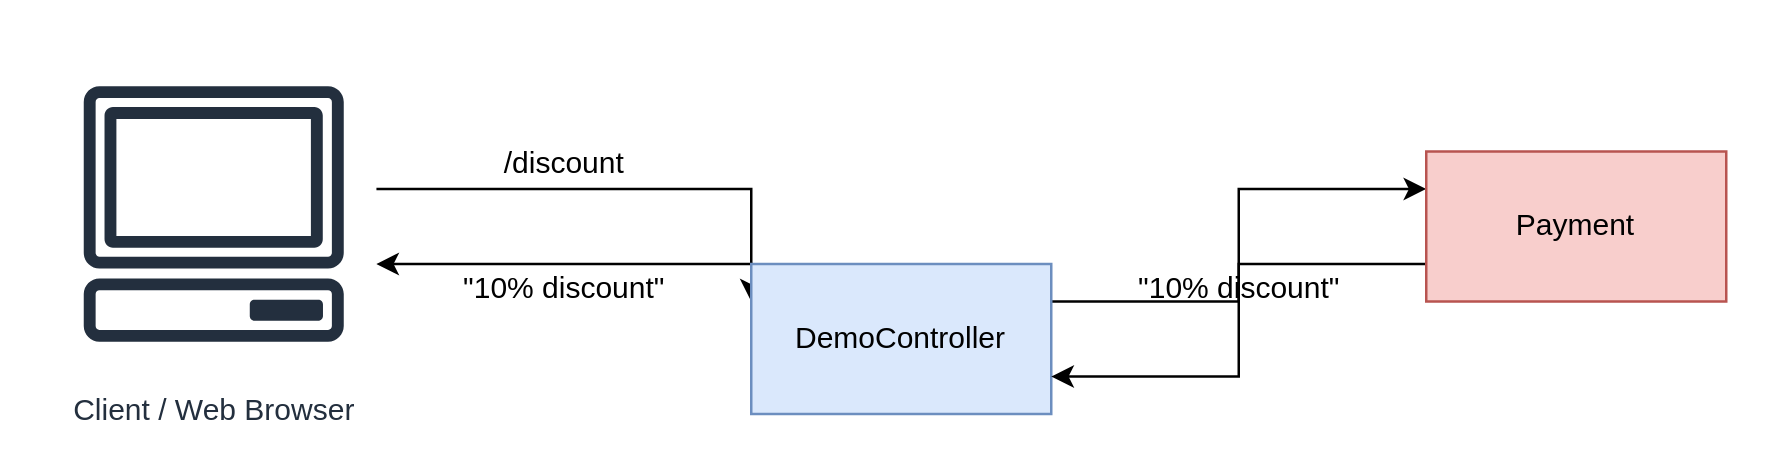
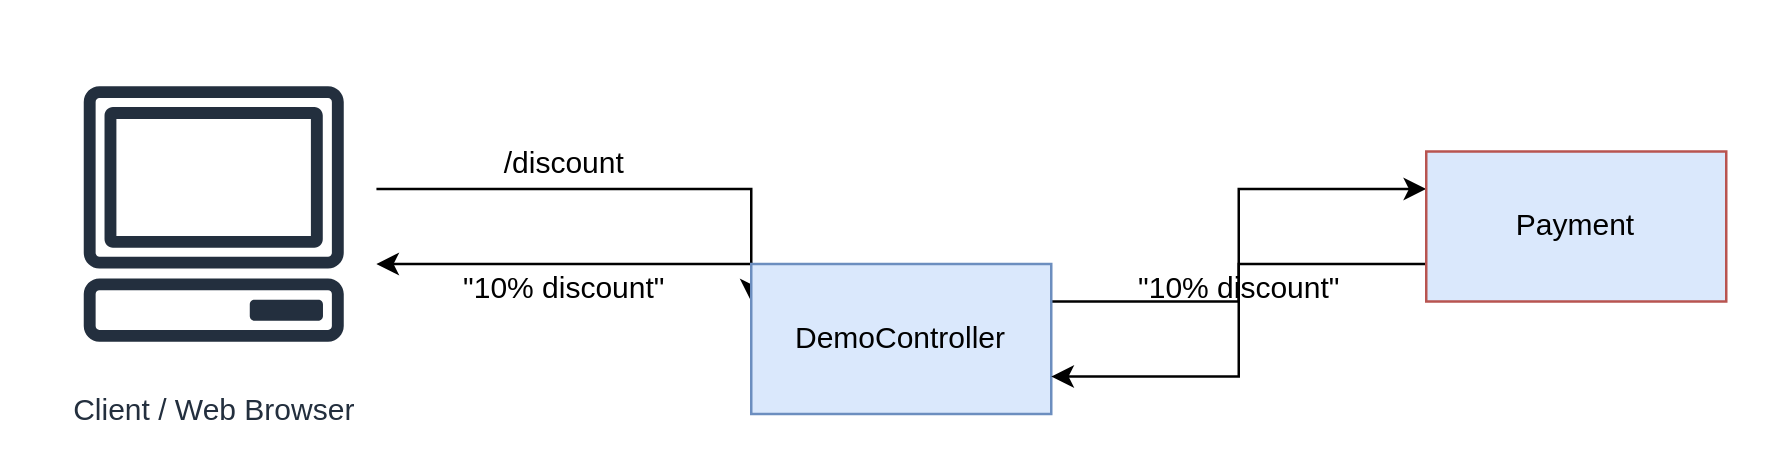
  <mxCell id="0" />
  <mxCell id="1" parent="0" />
  <mxCell id="2" style="edgeStyle=orthogonalEdgeStyle;rounded=0;orthogonalLoop=1;jettySize=auto;html=1;exitX=1;exitY=0.25;exitDx=0;exitDy=0;entryX=0;entryY=0.25;entryDx=0;entryDy=0;" edge="1" parent="1" source="5" target="7"><mxGeometry relative="1" as="geometry" /></mxCell>
  <mxCell id="3" style="edgeStyle=orthogonalEdgeStyle;rounded=0;orthogonalLoop=1;jettySize=auto;html=1;exitX=0;exitY=0.75;exitDx=0;exitDy=0;" edge="1" parent="1" source="5" target="8"><mxGeometry relative="1" as="geometry"><Array as="points"><mxPoint x="180" y="105" /><mxPoint x="180" y="105" /></Array></mxGeometry></mxCell>
  <mxCell id="4" style="edgeStyle=orthogonalEdgeStyle;rounded=0;orthogonalLoop=1;jettySize=auto;html=1;entryX=0;entryY=0.25;entryDx=0;entryDy=0;" edge="1" parent="1" source="8" target="5"><mxGeometry relative="1" as="geometry"><Array as="points"><mxPoint x="180" y="75" /><mxPoint x="180" y="75" /></Array></mxGeometry></mxCell>
  <mxCell id="5" value="DemoController" style="rounded=0;whiteSpace=wrap;html=1;fillColor=#dae8fc;strokeColor=#6c8ebf;" vertex="1" parent="1"><mxGeometry x="300" y="105" width="120" height="60" as="geometry" /></mxCell>
  <mxCell id="6" style="edgeStyle=orthogonalEdgeStyle;rounded=0;orthogonalLoop=1;jettySize=auto;html=1;exitX=0;exitY=0.75;exitDx=0;exitDy=0;entryX=1;entryY=0.75;entryDx=0;entryDy=0;" edge="1" parent="1" source="7" target="5"><mxGeometry relative="1" as="geometry" /></mxCell>
- <mxCell id="7" value="Payment" style="rounded=0;whiteSpace=wrap;html=1;fillColor=#f8cecc;strokeColor=#b85450;" vertex="1" parent="1"><mxGeometry x="570" y="60" width="120" height="60" as="geometry" /></mxCell>
+ <mxCell id="7" value="Payment" style="rounded=0;whiteSpace=wrap;html=1;fillColor=#dae8fc;strokeColor=#b85450;" vertex="1" parent="1"><mxGeometry x="570" y="60" width="120" height="60" as="geometry" /></mxCell>
  <mxCell id="8" value="Client / Web Browser" style="outlineConnect=0;fontColor=#232F3E;gradientColor=none;strokeColor=#232F3E;fillColor=#ffffff;dashed=0;verticalLabelPosition=bottom;verticalAlign=top;align=center;html=1;fontSize=12;fontStyle=0;aspect=fixed;shape=mxgraph.aws4.resourceIcon;resIcon=mxgraph.aws4.client;" vertex="1" parent="1"><mxGeometry x="20" y="20" width="130" height="130" as="geometry" /></mxCell>
  <mxCell id="9" value="/discount" style="text;html=1;align=center;verticalAlign=middle;resizable=0;points=[];autosize=1;strokeColor=none;fillColor=none;" vertex="1" parent="1"><mxGeometry x="190" y="50" width="70" height="30" as="geometry" /></mxCell>
  <mxCell id="10" value="&quot;10% discount&quot;" style="text;html=1;align=center;verticalAlign=middle;resizable=0;points=[];autosize=1;strokeColor=none;fillColor=none;" vertex="1" parent="1"><mxGeometry x="445" y="100" width="100" height="30" as="geometry" /></mxCell>
  <mxCell id="11" value="&quot;10% discount&quot;" style="text;html=1;align=center;verticalAlign=middle;resizable=0;points=[];autosize=1;strokeColor=none;fillColor=none;" vertex="1" parent="1"><mxGeometry x="175" y="100" width="100" height="30" as="geometry" /></mxCell>
